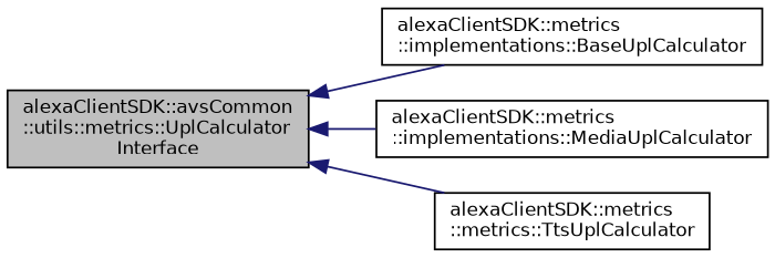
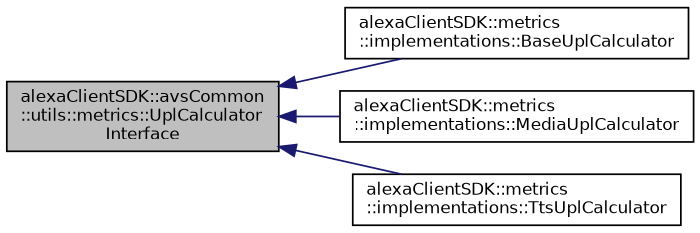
  digraph {
    rankdir=LR
    node [color=black fillcolor=white fontname=Helvetica fontsize=10 shape=record style=filled]
    edge [color=midnightblue dir=back fontname=Helvetica fontsize=10 labelfontname=Helvetica labelfontsize=10 style=solid]
    n1 [fillcolor=grey75 fontcolor=black height=0.2 label="alexaClientSDK::avsCommon\l::utils::metrics::UplCalculator\lInterface" width=0.4]
    n2 [height=0.2 label="alexaClientSDK::metrics\l::implementations::BaseUplCalculator" width=0.4]
    n3 [height=0.2 label="alexaClientSDK::metrics\l::implementations::MediaUplCalculator" width=0.4]
-   n4 [height=0.2 label="alexaClientSDK::metrics\l::metrics::TtsUplCalculator" width=0.4]
+   n4 [height=0.2 label="alexaClientSDK::metrics\l::implementations::TtsUplCalculator" width=0.4]
    n1 -> n2
    n1 -> n3
    n1 -> n4
  }
